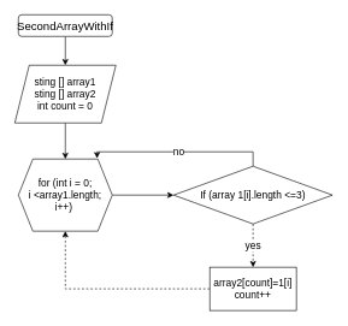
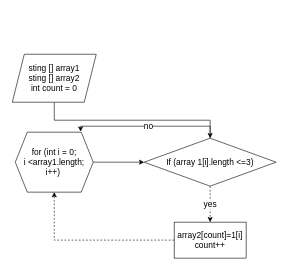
  <mxCell id="0" />
  <mxCell id="1" parent="0" />
- <mxCell id="2" style="edgeStyle=orthogonalEdgeStyle;rounded=0;orthogonalLoop=1;jettySize=auto;html=1;exitX=0.5;exitY=1;exitDx=0;exitDy=0;fontSize=14;" edge="1" parent="1" source="3" target="5"><mxGeometry relative="1" as="geometry"><mxPoint x="90" y="90" as="targetPoint" /></mxGeometry></mxCell>
- <mxCell id="3" value="&lt;font size=&quot;3&quot;&gt;&lt;font style=&quot;vertical-align: inherit;&quot;&gt;&lt;font style=&quot;vertical-align: inherit;&quot;&gt;SecondArrayWithIf&lt;/font&gt;&lt;/font&gt;&lt;/font&gt;" style="rounded=1;whiteSpace=wrap;html=1;" vertex="1" parent="1"><mxGeometry x="25" y="20" width="130" height="30" as="geometry" /></mxCell>
- <mxCell id="4" style="edgeStyle=orthogonalEdgeStyle;rounded=0;orthogonalLoop=1;jettySize=auto;html=1;exitX=0.5;exitY=1;exitDx=0;exitDy=0;entryX=0.5;entryY=0;entryDx=0;entryDy=0;fontSize=14;" edge="1" parent="1" source="5" target="7"><mxGeometry relative="1" as="geometry" /></mxCell>
+ <mxCell id="4" style="edgeStyle=orthogonalEdgeStyle;rounded=0;orthogonalLoop=1;jettySize=auto;html=1;exitX=0.5;exitY=1;exitDx=0;exitDy=0;fontSize=14;" edge="1" parent="1" source="5" target="10"><mxGeometry relative="1" as="geometry" /></mxCell>
  <mxCell id="5" value="&lt;font style=&quot;vertical-align: inherit;&quot;&gt;&lt;font style=&quot;vertical-align: inherit;&quot;&gt;sting [] array1&lt;br&gt;sting [] array2&lt;br&gt;int count = 0&lt;br&gt;&lt;/font&gt;&lt;/font&gt;" style="shape=parallelogram;perimeter=parallelogramPerimeter;whiteSpace=wrap;html=1;fixedSize=1;fontSize=14;" vertex="1" parent="1"><mxGeometry x="20" y="90" width="140" height="80" as="geometry" /></mxCell>
  <mxCell id="6" style="edgeStyle=orthogonalEdgeStyle;rounded=0;orthogonalLoop=1;jettySize=auto;html=1;exitX=1;exitY=0.5;exitDx=0;exitDy=0;entryX=0;entryY=0.5;entryDx=0;entryDy=0;fontSize=14;" edge="1" parent="1" source="7" target="10"><mxGeometry relative="1" as="geometry" /></mxCell>
  <mxCell id="7" value="&lt;font style=&quot;vertical-align: inherit;&quot;&gt;&lt;font style=&quot;vertical-align: inherit;&quot;&gt;for (int i = 0;&lt;br&gt;i &amp;lt;array1.length;&lt;br&gt;i++)&amp;nbsp;&lt;/font&gt;&lt;/font&gt;" style="shape=hexagon;perimeter=hexagonPerimeter2;whiteSpace=wrap;html=1;fixedSize=1;fontSize=14;" vertex="1" parent="1"><mxGeometry x="25" y="220" width="130" height="100" as="geometry" /></mxCell>
  <mxCell id="8" value="no" style="edgeStyle=orthogonalEdgeStyle;rounded=0;orthogonalLoop=1;jettySize=auto;html=1;exitX=0.5;exitY=0;exitDx=0;exitDy=0;entryX=0.838;entryY=-0.01;entryDx=0;entryDy=0;entryPerimeter=0;fontSize=14;" edge="1" parent="1" source="10" target="7"><mxGeometry relative="1" as="geometry" /></mxCell>
  <mxCell id="9" value="yes" style="edgeStyle=orthogonalEdgeStyle;rounded=0;orthogonalLoop=1;jettySize=auto;html=1;exitX=0.5;exitY=1;exitDx=0;exitDy=0;entryX=0.5;entryY=0;entryDx=0;entryDy=0;fontSize=14;dashed=1;" edge="1" parent="1" source="10" target="12"><mxGeometry relative="1" as="geometry" /></mxCell>
  <mxCell id="10" value="If (array 1[i].length &amp;lt;=3)" style="rhombus;whiteSpace=wrap;html=1;fontSize=14;" vertex="1" parent="1"><mxGeometry x="240" y="230" width="220" height="80" as="geometry" /></mxCell>
  <mxCell id="11" style="edgeStyle=orthogonalEdgeStyle;rounded=0;orthogonalLoop=1;jettySize=auto;html=1;exitX=0;exitY=0.5;exitDx=0;exitDy=0;entryX=0.5;entryY=1;entryDx=0;entryDy=0;fontSize=14;dashed=1;" edge="1" parent="1" source="12" target="7"><mxGeometry relative="1" as="geometry" /></mxCell>
  <mxCell id="12" value="array2[count]=1[i]&lt;br&gt;count++" style="rounded=0;whiteSpace=wrap;html=1;fontSize=14;" vertex="1" parent="1"><mxGeometry x="290" y="370" width="120" height="60" as="geometry" /></mxCell>
